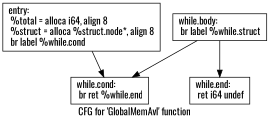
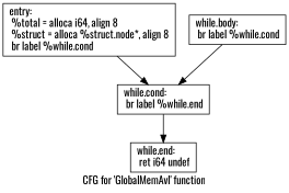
  digraph {
    fontname=Oswald
    label="CFG for 'GlobalMemAvl' function"
    node [fontname=Oswald shape=record]
    edge [fontname=Oswald]
    n1 [label="{entry:\l  %total = alloca i64, align 8\l  %struct = alloca %struct.node*, align 8\l  br label %while.cond\l}"]
-   n2 [label="{while.cond:                                       \l  br ret %while.end\l}"]
+   n2 [label="{while.cond:                                       \l  br label %while.end\l}"]
    n3 [label="{while.end:                                        \l  ret i64 undef\l}"]
-   n4 [label="{while.body:                                       \l  br label %while.struct\l}"]
+   n4 [label="{while.body:                                       \l  br label %while.cond\l}"]
    n1 -> n2
-   n4 -> n3
+   n2 -> n3
    n4 -> n2
  }
